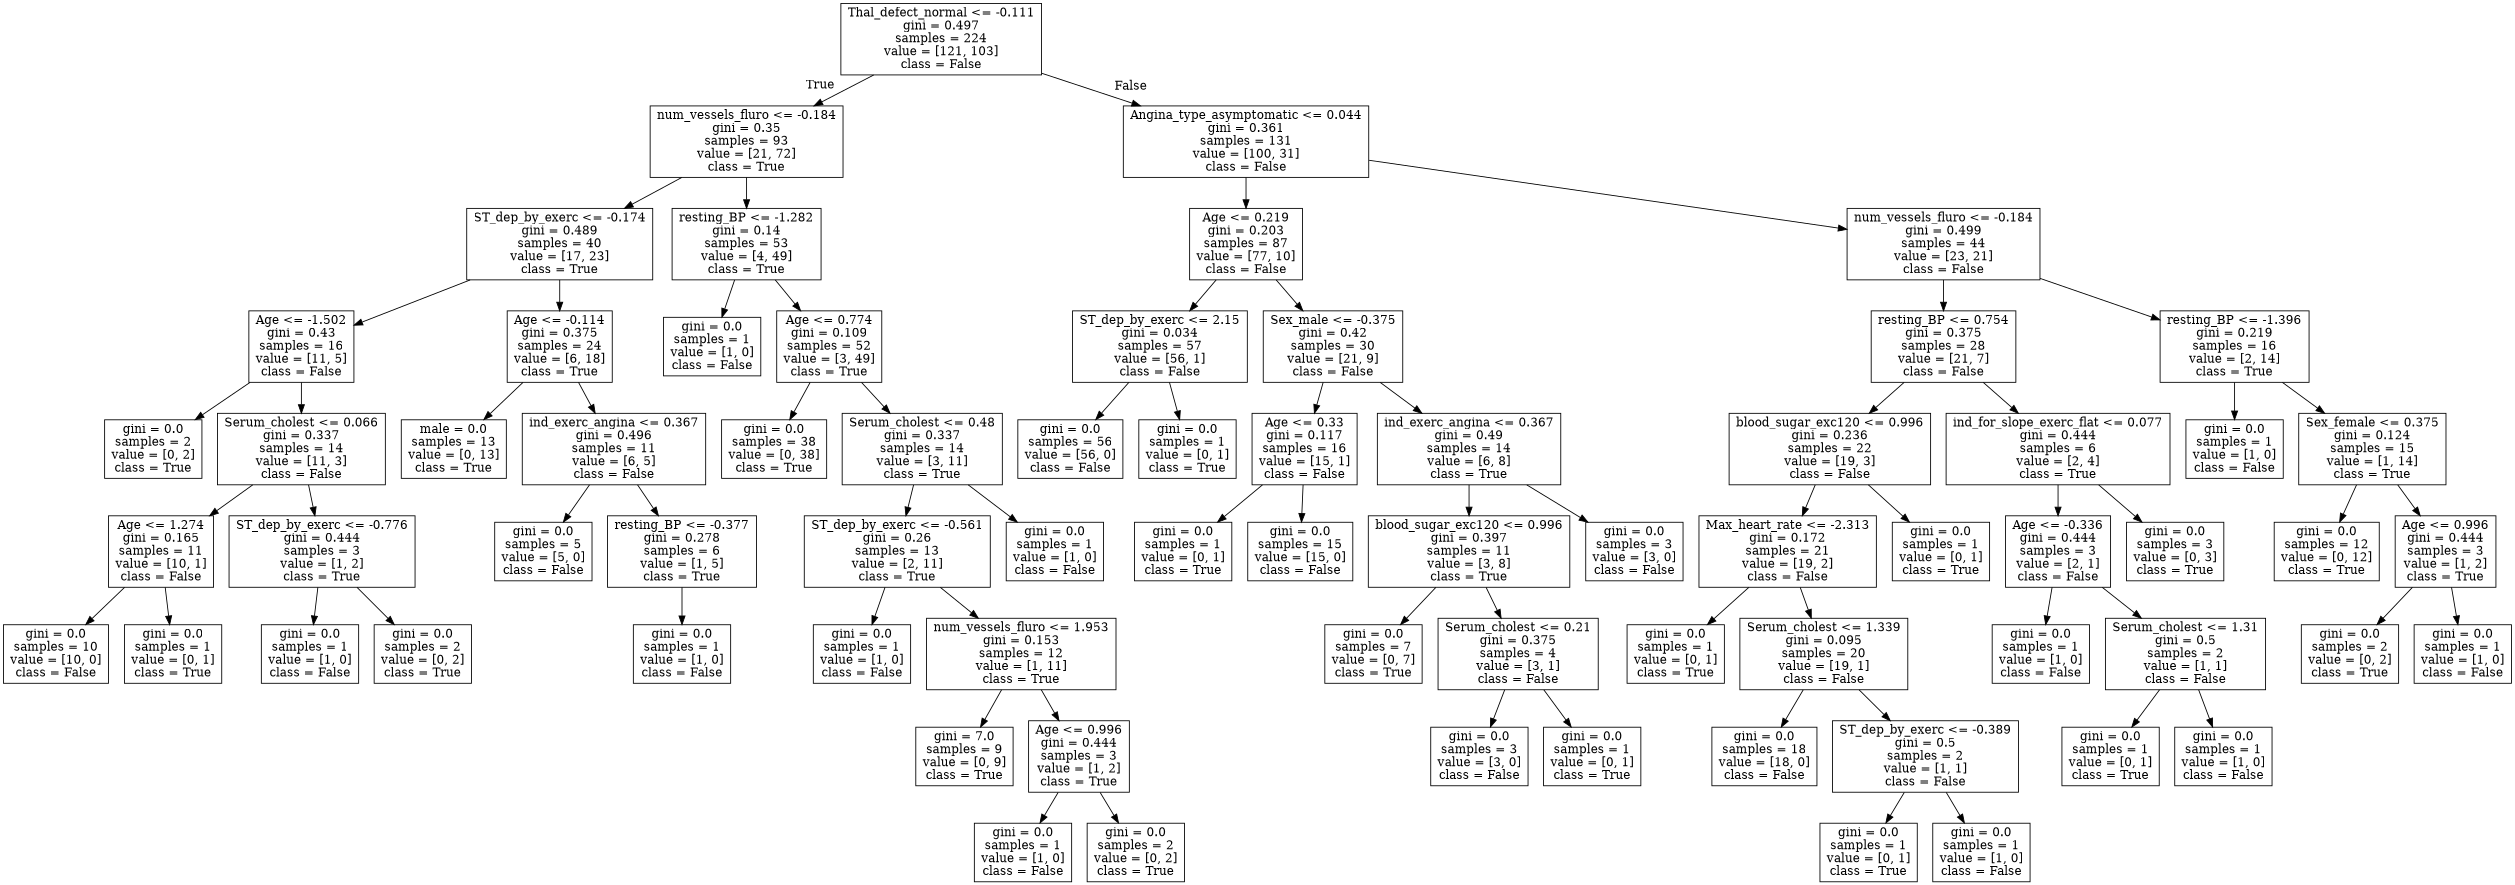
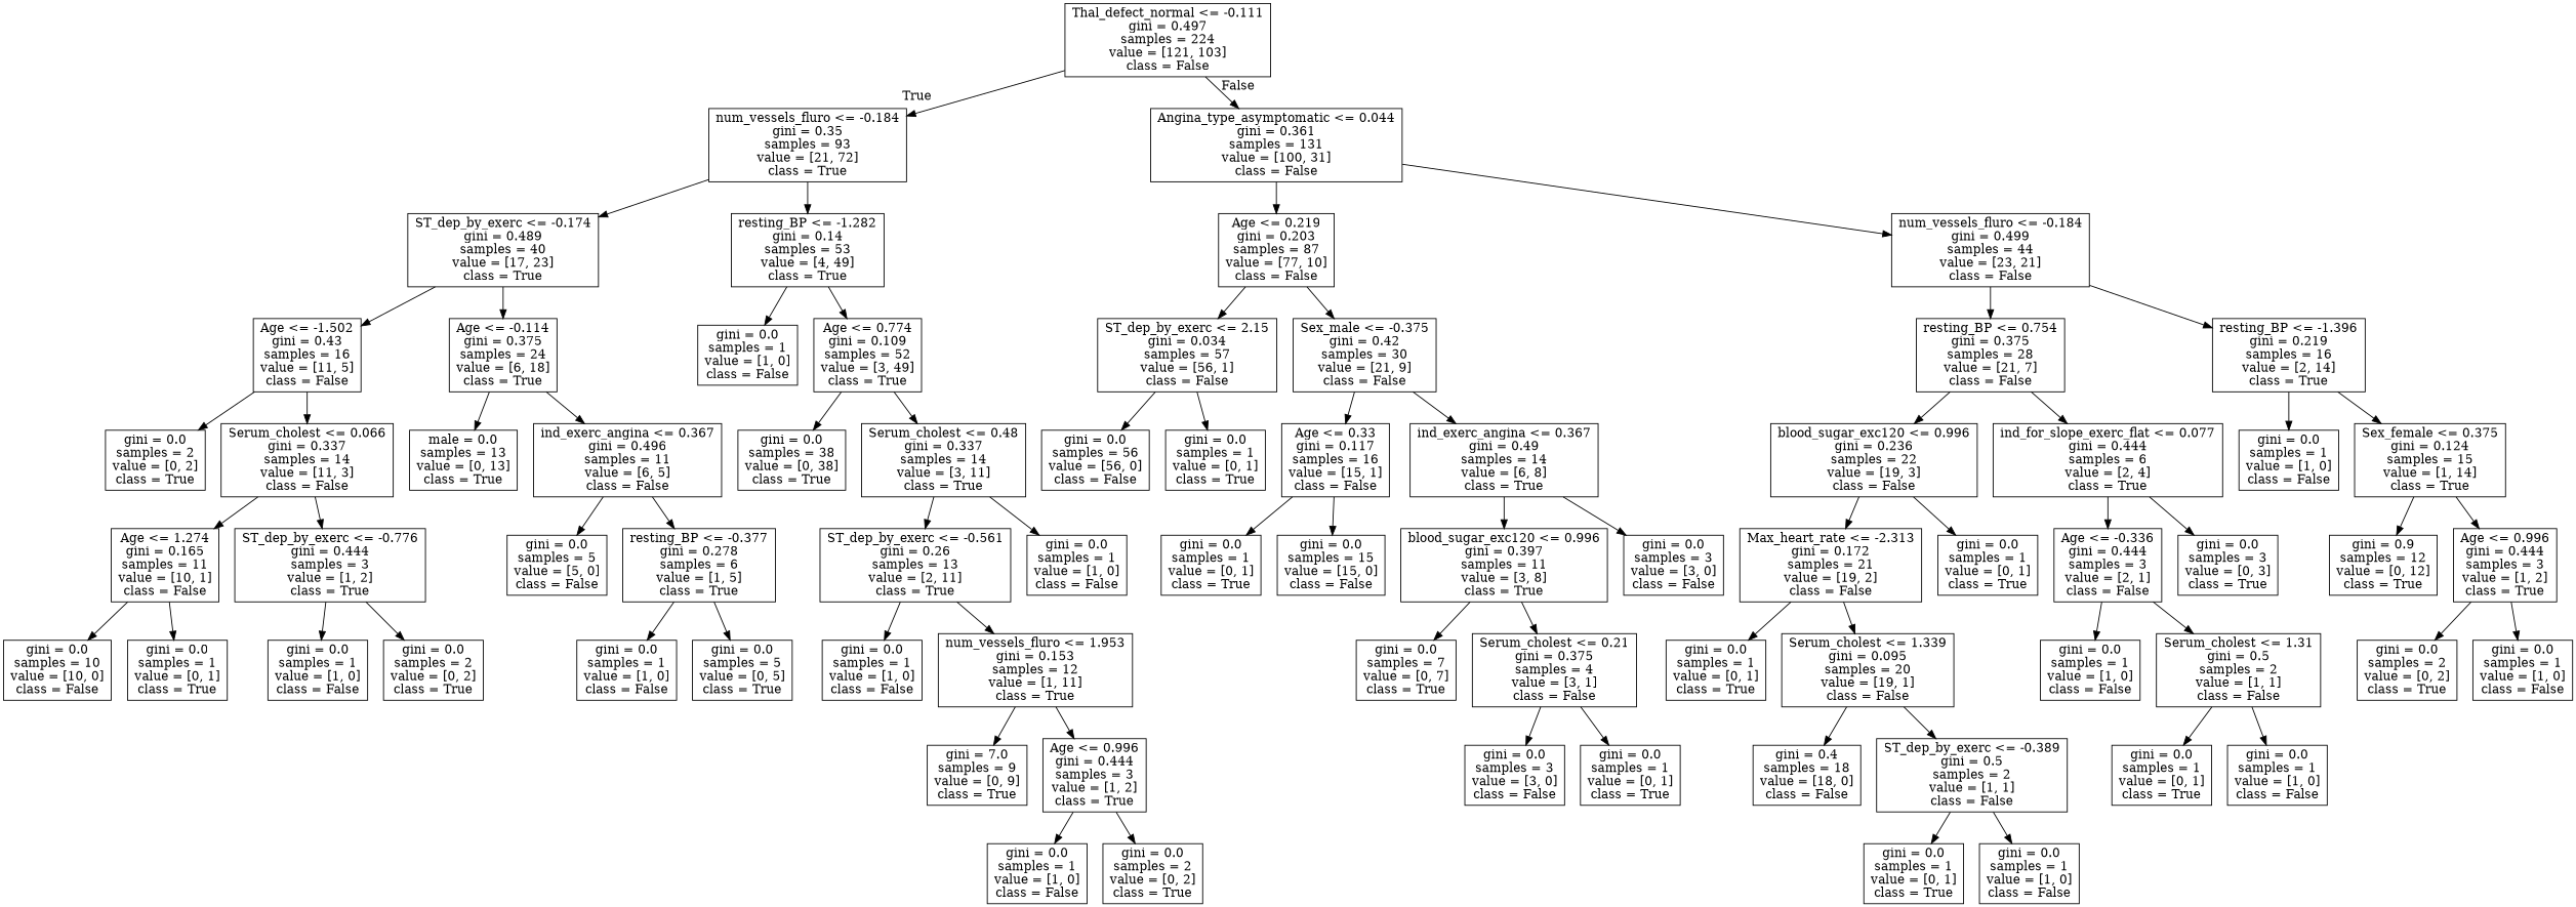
  digraph {
    node [shape=box]
    n1 [label="Thal_defect_normal <= -0.111\ngini = 0.497\nsamples = 224\nvalue = [121, 103]\nclass = False"]
    n2 [label="num_vessels_fluro <= -0.184\ngini = 0.35\nsamples = 93\nvalue = [21, 72]\nclass = True"]
    n3 [label="Angina_type_asymptomatic <= 0.044\ngini = 0.361\nsamples = 131\nvalue = [100, 31]\nclass = False"]
    n4 [label="ST_dep_by_exerc <= -0.174\ngini = 0.489\nsamples = 40\nvalue = [17, 23]\nclass = True"]
    n5 [label="resting_BP <= -1.282\ngini = 0.14\nsamples = 53\nvalue = [4, 49]\nclass = True"]
    n6 [label="Age <= 0.219\ngini = 0.203\nsamples = 87\nvalue = [77, 10]\nclass = False"]
    n7 [label="num_vessels_fluro <= -0.184\ngini = 0.499\nsamples = 44\nvalue = [23, 21]\nclass = False"]
    n8 [label="Age <= -1.502\ngini = 0.43\nsamples = 16\nvalue = [11, 5]\nclass = False"]
    n9 [label="Age <= -0.114\ngini = 0.375\nsamples = 24\nvalue = [6, 18]\nclass = True"]
    n10 [label="gini = 0.0\nsamples = 1\nvalue = [1, 0]\nclass = False"]
    n11 [label="Age <= 0.774\ngini = 0.109\nsamples = 52\nvalue = [3, 49]\nclass = True"]
    n12 [label="gini = 0.0\nsamples = 2\nvalue = [0, 2]\nclass = True"]
    n13 [label="Serum_cholest <= 0.066\ngini = 0.337\nsamples = 14\nvalue = [11, 3]\nclass = False"]
    n14 [label="male = 0.0\nsamples = 13\nvalue = [0, 13]\nclass = True"]
    n15 [label="ind_exerc_angina <= 0.367\ngini = 0.496\nsamples = 11\nvalue = [6, 5]\nclass = False"]
    n16 [label="Age <= 1.274\ngini = 0.165\nsamples = 11\nvalue = [10, 1]\nclass = False"]
    n17 [label="ST_dep_by_exerc <= -0.776\ngini = 0.444\nsamples = 3\nvalue = [1, 2]\nclass = True"]
    n18 [label="gini = 0.0\nsamples = 10\nvalue = [10, 0]\nclass = False"]
    n19 [label="gini = 0.0\nsamples = 1\nvalue = [0, 1]\nclass = True"]
    n20 [label="gini = 0.0\nsamples = 1\nvalue = [1, 0]\nclass = False"]
    n21 [label="gini = 0.0\nsamples = 2\nvalue = [0, 2]\nclass = True"]
    n22 [label="gini = 0.0\nsamples = 5\nvalue = [5, 0]\nclass = False"]
    n23 [label="resting_BP <= -0.377\ngini = 0.278\nsamples = 6\nvalue = [1, 5]\nclass = True"]
    n24 [label="gini = 0.0\nsamples = 1\nvalue = [1, 0]\nclass = False"]
+   n25 [label="gini = 0.0\nsamples = 5\nvalue = [0, 5]\nclass = True"]
    n26 [label="gini = 0.0\nsamples = 38\nvalue = [0, 38]\nclass = True"]
    n27 [label="Serum_cholest <= 0.48\ngini = 0.337\nsamples = 14\nvalue = [3, 11]\nclass = True"]
    n28 [label="ST_dep_by_exerc <= -0.561\ngini = 0.26\nsamples = 13\nvalue = [2, 11]\nclass = True"]
    n29 [label="gini = 0.0\nsamples = 1\nvalue = [1, 0]\nclass = False"]
    n30 [label="gini = 0.0\nsamples = 1\nvalue = [1, 0]\nclass = False"]
    n31 [label="num_vessels_fluro <= 1.953\ngini = 0.153\nsamples = 12\nvalue = [1, 11]\nclass = True"]
    n32 [label="gini = 7.0\nsamples = 9\nvalue = [0, 9]\nclass = True"]
    n33 [label="Age <= 0.996\ngini = 0.444\nsamples = 3\nvalue = [1, 2]\nclass = True"]
    n34 [label="gini = 0.0\nsamples = 1\nvalue = [1, 0]\nclass = False"]
    n35 [label="gini = 0.0\nsamples = 2\nvalue = [0, 2]\nclass = True"]
    n36 [label="ST_dep_by_exerc <= 2.15\ngini = 0.034\nsamples = 57\nvalue = [56, 1]\nclass = False"]
    n37 [label="Sex_male <= -0.375\ngini = 0.42\nsamples = 30\nvalue = [21, 9]\nclass = False"]
    n38 [label="resting_BP <= 0.754\ngini = 0.375\nsamples = 28\nvalue = [21, 7]\nclass = False"]
    n39 [label="resting_BP <= -1.396\ngini = 0.219\nsamples = 16\nvalue = [2, 14]\nclass = True"]
    n40 [label="gini = 0.0\nsamples = 56\nvalue = [56, 0]\nclass = False"]
    n41 [label="gini = 0.0\nsamples = 1\nvalue = [0, 1]\nclass = True"]
    n42 [label="Age <= 0.33\ngini = 0.117\nsamples = 16\nvalue = [15, 1]\nclass = False"]
    n43 [label="ind_exerc_angina <= 0.367\ngini = 0.49\nsamples = 14\nvalue = [6, 8]\nclass = True"]
    n44 [label="gini = 0.0\nsamples = 1\nvalue = [0, 1]\nclass = True"]
    n45 [label="gini = 0.0\nsamples = 15\nvalue = [15, 0]\nclass = False"]
    n46 [label="blood_sugar_exc120 <= 0.996\ngini = 0.397\nsamples = 11\nvalue = [3, 8]\nclass = True"]
    n47 [label="gini = 0.0\nsamples = 3\nvalue = [3, 0]\nclass = False"]
    n48 [label="gini = 0.0\nsamples = 7\nvalue = [0, 7]\nclass = True"]
    n49 [label="Serum_cholest <= 0.21\ngini = 0.375\nsamples = 4\nvalue = [3, 1]\nclass = False"]
    n50 [label="gini = 0.0\nsamples = 3\nvalue = [3, 0]\nclass = False"]
    n51 [label="gini = 0.0\nsamples = 1\nvalue = [0, 1]\nclass = True"]
    n52 [label="blood_sugar_exc120 <= 0.996\ngini = 0.236\nsamples = 22\nvalue = [19, 3]\nclass = False"]
    n53 [label="ind_for_slope_exerc_flat <= 0.077\ngini = 0.444\nsamples = 6\nvalue = [2, 4]\nclass = True"]
    n54 [label="gini = 0.0\nsamples = 1\nvalue = [1, 0]\nclass = False"]
    n55 [label="Sex_female <= 0.375\ngini = 0.124\nsamples = 15\nvalue = [1, 14]\nclass = True"]
    n56 [label="Max_heart_rate <= -2.313\ngini = 0.172\nsamples = 21\nvalue = [19, 2]\nclass = False"]
    n57 [label="gini = 0.0\nsamples = 1\nvalue = [0, 1]\nclass = True"]
    n58 [label="Age <= -0.336\ngini = 0.444\nsamples = 3\nvalue = [2, 1]\nclass = False"]
    n59 [label="gini = 0.0\nsamples = 3\nvalue = [0, 3]\nclass = True"]
    n60 [label="gini = 0.0\nsamples = 1\nvalue = [0, 1]\nclass = True"]
    n61 [label="Serum_cholest <= 1.339\ngini = 0.095\nsamples = 20\nvalue = [19, 1]\nclass = False"]
-   n62 [label="gini = 0.0\nsamples = 18\nvalue = [18, 0]\nclass = False"]
+   n62 [label="gini = 0.4\nsamples = 18\nvalue = [18, 0]\nclass = False"]
    n63 [label="ST_dep_by_exerc <= -0.389\ngini = 0.5\nsamples = 2\nvalue = [1, 1]\nclass = False"]
    n64 [label="gini = 0.0\nsamples = 1\nvalue = [0, 1]\nclass = True"]
    n65 [label="gini = 0.0\nsamples = 1\nvalue = [1, 0]\nclass = False"]
    n66 [label="gini = 0.0\nsamples = 1\nvalue = [1, 0]\nclass = False"]
    n67 [label="Serum_cholest <= 1.31\ngini = 0.5\nsamples = 2\nvalue = [1, 1]\nclass = False"]
    n68 [label="gini = 0.0\nsamples = 1\nvalue = [0, 1]\nclass = True"]
    n69 [label="gini = 0.0\nsamples = 1\nvalue = [1, 0]\nclass = False"]
-   n70 [label="gini = 0.0\nsamples = 12\nvalue = [0, 12]\nclass = True"]
+   n70 [label="gini = 0.9\nsamples = 12\nvalue = [0, 12]\nclass = True"]
    n71 [label="Age <= 0.996\ngini = 0.444\nsamples = 3\nvalue = [1, 2]\nclass = True"]
    n72 [label="gini = 0.0\nsamples = 2\nvalue = [0, 2]\nclass = True"]
    n73 [label="gini = 0.0\nsamples = 1\nvalue = [1, 0]\nclass = False"]
    n1 -> n2 [headlabel=True labelangle=45 labeldistance=2.5]
    n1 -> n3 [headlabel=False labelangle=-45 labeldistance=2.5]
    n2 -> n4
    n2 -> n5
    n3 -> n6
    n3 -> n7
    n4 -> n8
    n4 -> n9
    n5 -> n10
    n5 -> n11
    n6 -> n36
    n6 -> n37
    n7 -> n38
    n7 -> n39
    n8 -> n12
    n8 -> n13
    n9 -> n14
    n9 -> n15
    n11 -> n26
    n11 -> n27
    n13 -> n16
    n13 -> n17
    n15 -> n22
    n15 -> n23
    n16 -> n18
    n16 -> n19
    n17 -> n20
    n17 -> n21
    n23 -> n24
+   n23 -> n25
    n27 -> n28
    n27 -> n29
    n28 -> n30
    n28 -> n31
    n31 -> n32
    n31 -> n33
    n33 -> n34
    n33 -> n35
    n36 -> n40
    n36 -> n41
    n37 -> n42
    n37 -> n43
    n38 -> n52
    n38 -> n53
    n39 -> n54
    n39 -> n55
    n42 -> n44
    n42 -> n45
    n43 -> n46
    n43 -> n47
    n46 -> n48
    n46 -> n49
    n49 -> n50
    n49 -> n51
    n52 -> n56
    n52 -> n57
    n53 -> n58
    n53 -> n59
    n55 -> n70
    n55 -> n71
    n56 -> n60
    n56 -> n61
    n58 -> n66
    n58 -> n67
    n61 -> n62
    n61 -> n63
    n63 -> n64
    n63 -> n65
    n67 -> n68
    n67 -> n69
    n71 -> n72
    n71 -> n73
  }
